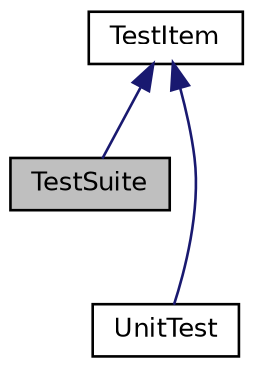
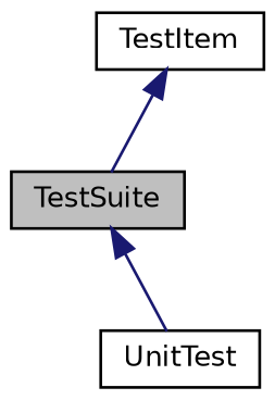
  digraph {
    node [color=black fillcolor=white fontname=Helvetica fontsize=10 shape=record style=filled]
    edge [color=midnightblue dir=back fontname=Helvetica fontsize=10 labelfontname=Helvetica labelfontsize=10 style=solid]
    n1 [fillcolor=grey75 fontcolor=black height=0.2 label=TestSuite width=0.4]
    n2 [height=0.2 label=UnitTest width=0.4]
    n3 [height=0.2 label=TestItem width=0.4]
-   n3 -> n2
+   n1 -> n2
    n3 -> n1
  }
